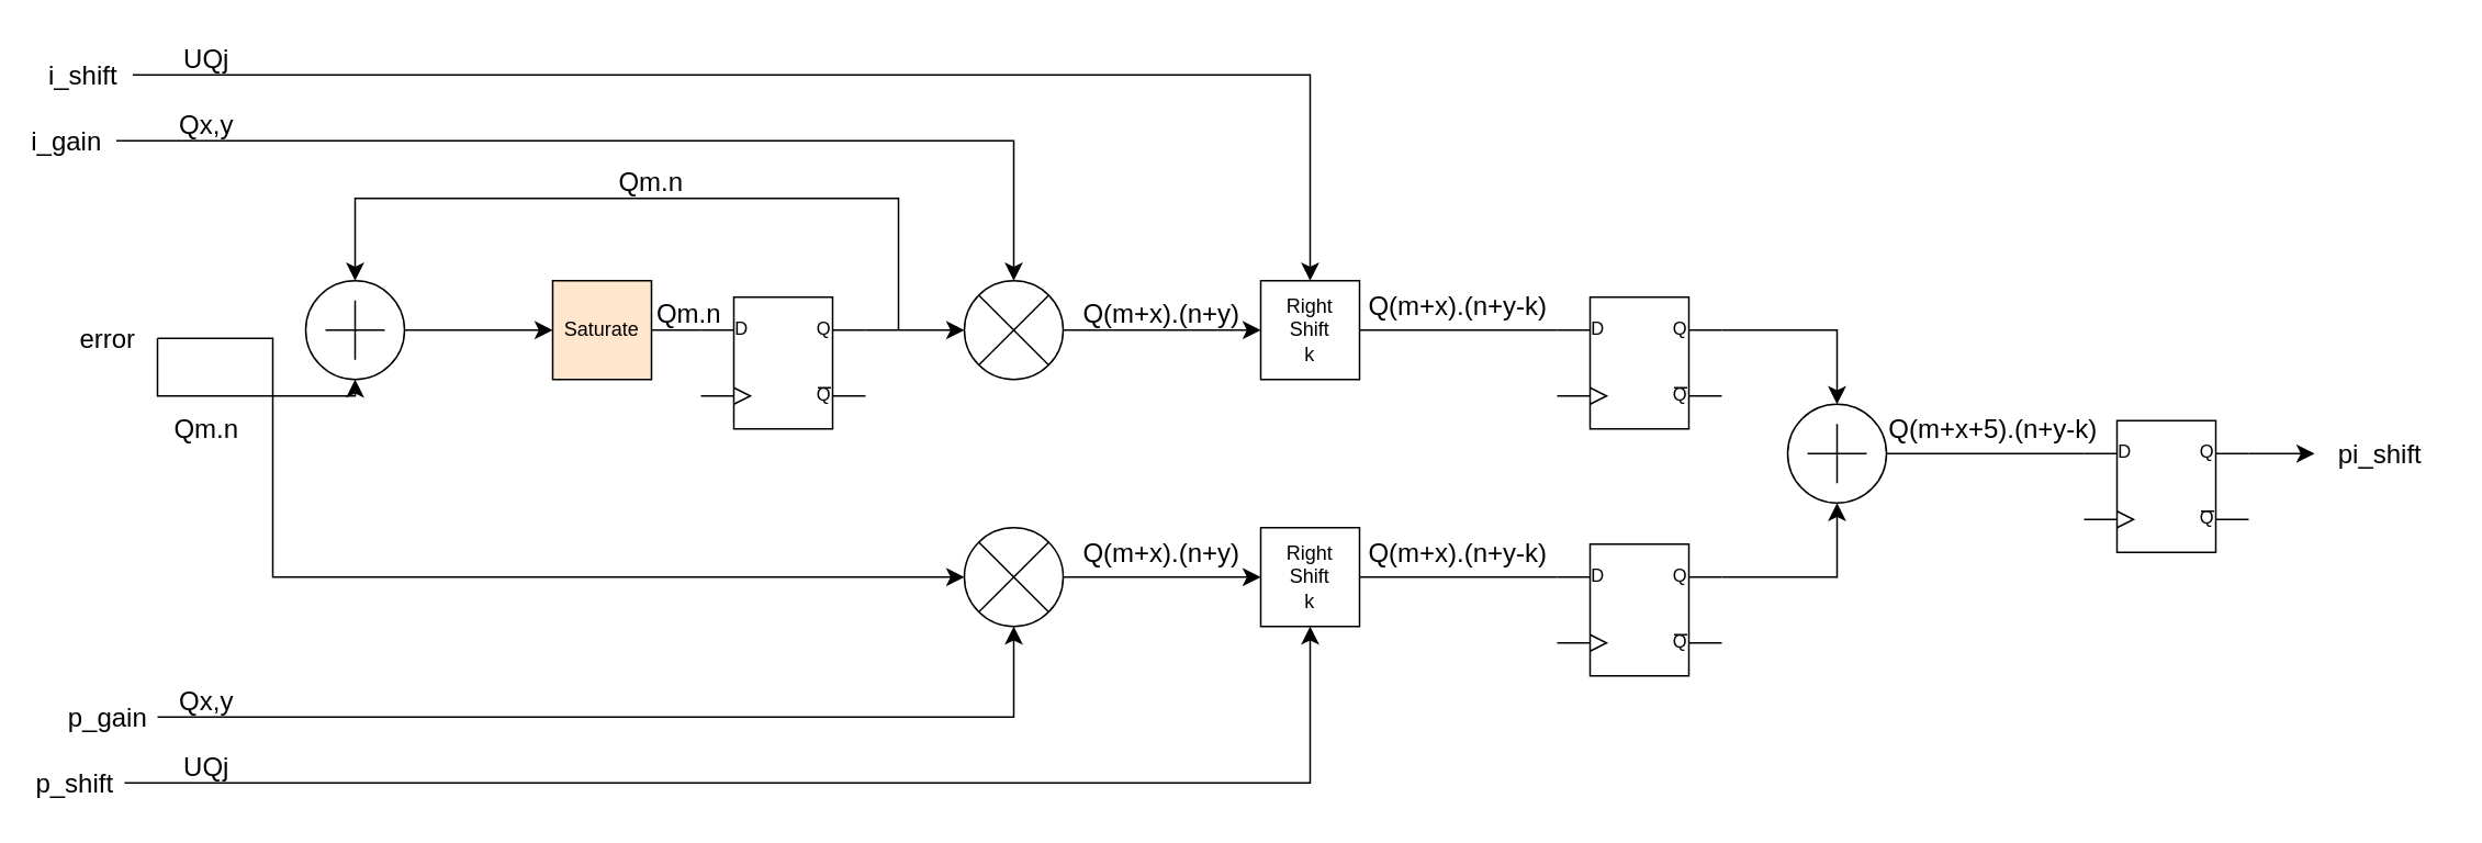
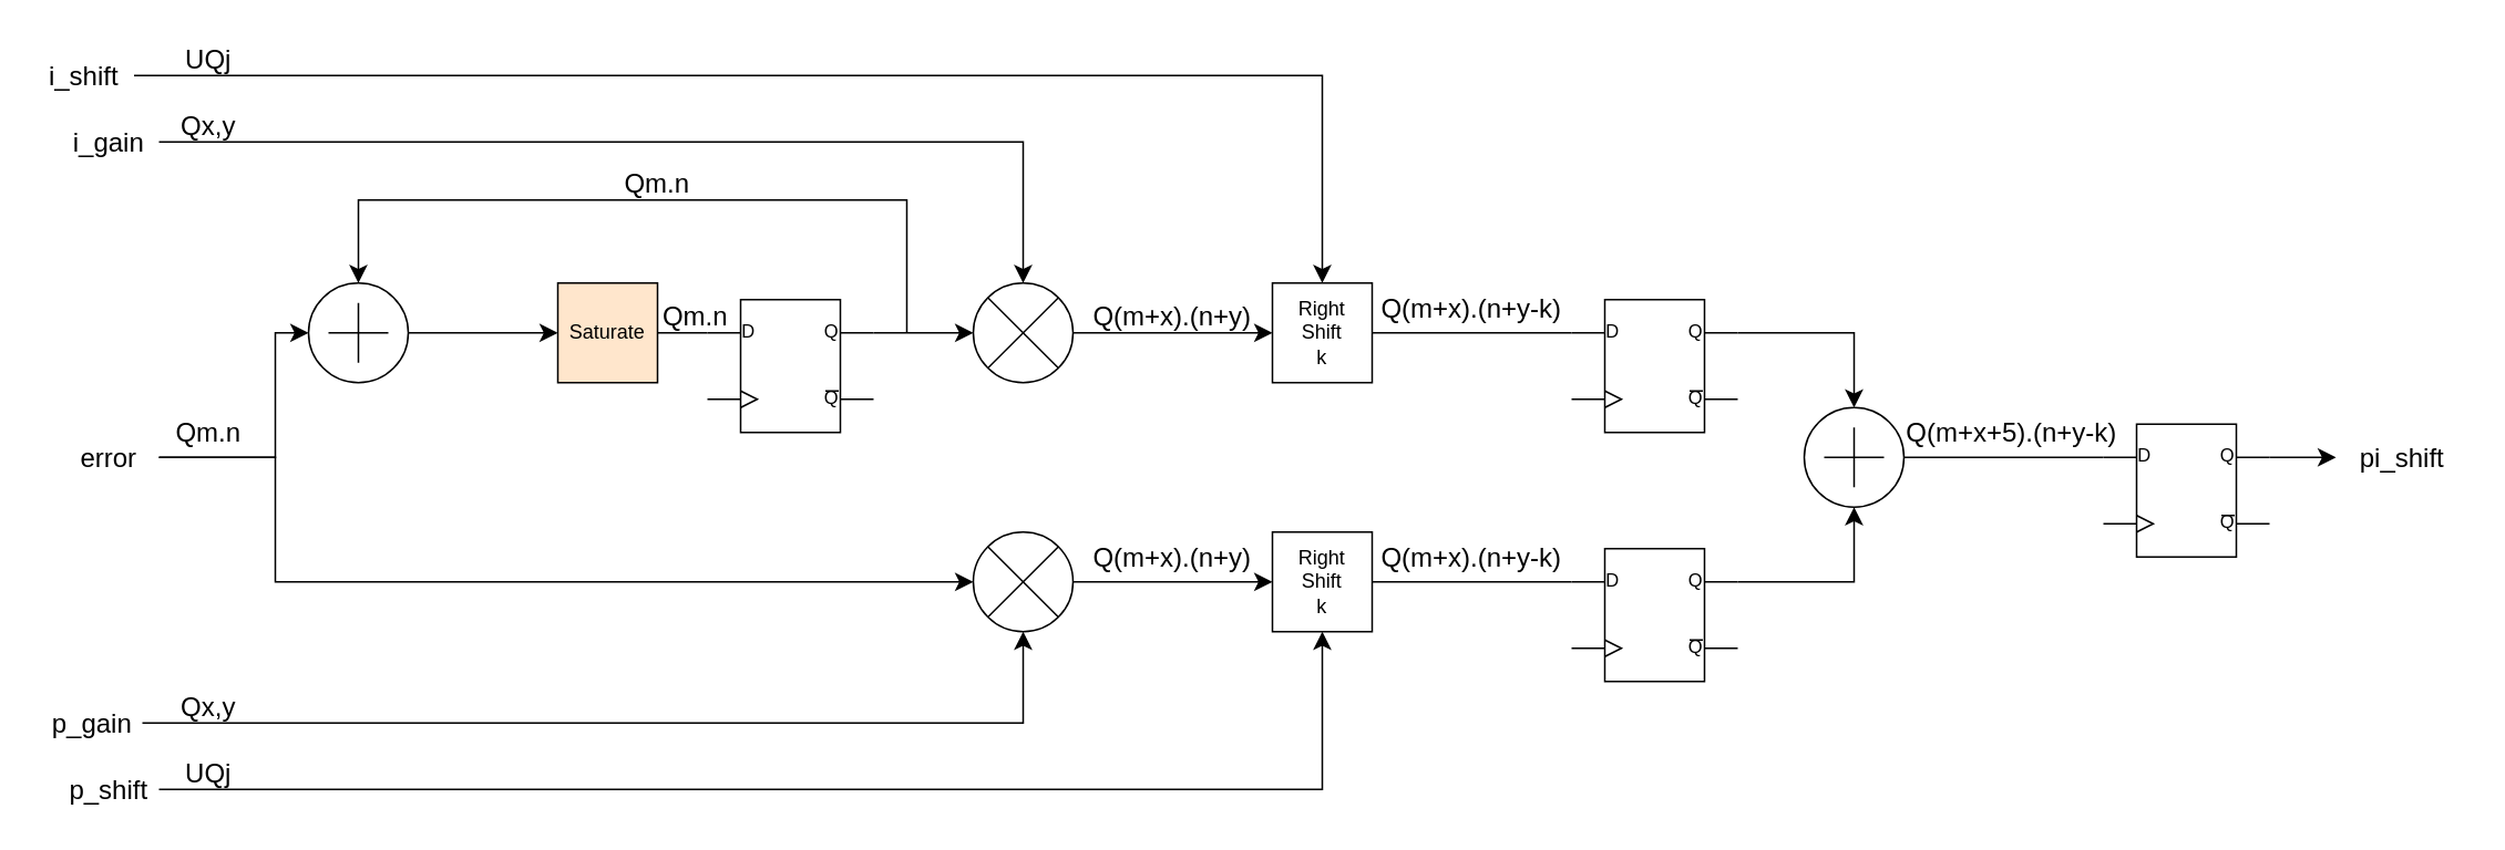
  <mxCell id="0" />
  <mxCell id="1" parent="0" />
  <mxCell id="2" value="" style="edgeStyle=elbowEdgeStyle;elbow=horizontal;endArrow=classic;html=1;curved=0;rounded=0;endSize=8;startSize=8;fontSize=12;exitX=1;exitY=0.5;exitDx=0;exitDy=0;" edge="1" parent="1" source="40"><mxGeometry width="50" height="50" relative="1" as="geometry"><mxPoint x="25" y="280" as="sourcePoint" /><mxPoint x="225" as="targetPoint" y="200" /><Array as="points" /></mxGeometry></mxCell>
  <mxCell id="3" value="" style="edgeStyle=elbowEdgeStyle;elbow=horizontal;endArrow=classic;html=1;curved=0;rounded=0;endSize=8;startSize=8;fontSize=12;entryX=0;entryY=0.5;entryDx=0;entryDy=0;entryPerimeter=0;exitX=1;exitY=0.5;exitDx=0;exitDy=0;" edge="1" parent="1" source="4" target="6"><mxGeometry width="50" height="50" relative="1" as="geometry"><mxPoint x="25" y="280" as="sourcePoint" /><mxPoint x="185" y="350" as="targetPoint" /><Array as="points"><mxPoint x="165" y="310" /></Array></mxGeometry></mxCell>
- <mxCell id="4" value="error" style="text;strokeColor=none;fillColor=none;html=1;align=center;verticalAlign=middle;whiteSpace=wrap;rounded=0;fontSize=16;" vertex="1" parent="1"><mxGeometry x="35" y="190" width="60" height="30" as="geometry" /></mxCell>
+ <mxCell id="4" value="error" style="text;strokeColor=none;fillColor=none;html=1;align=center;verticalAlign=middle;whiteSpace=wrap;rounded=0;fontSize=16;" vertex="1" parent="1"><mxGeometry x="35" y="260" width="60" height="30" as="geometry" /></mxCell>
  <mxCell id="5" value="" style="verticalLabelPosition=bottom;shadow=0;dashed=0;align=center;html=1;verticalAlign=top;shape=mxgraph.electrical.logic_gates.d_type_flip-flop;" vertex="1" parent="1"><mxGeometry x="425" y="180" width="100" height="80" as="geometry" /></mxCell>
  <mxCell id="6" value="" style="verticalLabelPosition=bottom;shadow=0;dashed=0;align=center;html=1;verticalAlign=top;shape=mxgraph.electrical.abstract.multiplier;" vertex="1" parent="1"><mxGeometry x="585" y="320" width="60" height="60" as="geometry" /></mxCell>
  <mxCell id="7" value="" style="endArrow=classic;html=1;rounded=0;fontSize=12;startSize=8;endSize=8;curved=1;exitX=1;exitY=0.25;exitDx=0;exitDy=0;exitPerimeter=0;entryX=0;entryY=0.5;entryDx=0;entryDy=0;entryPerimeter=0;endFill=1;" edge="1" parent="1" source="5"><mxGeometry width="50" height="50" relative="1" as="geometry"><mxPoint x="515" y="150" as="sourcePoint" /><mxPoint x="585" as="targetPoint" y="200" /></mxGeometry></mxCell>
  <mxCell id="8" value="Saturate" style="whiteSpace=wrap;html=1;aspect=fixed;fillColor=#ffe6cc;" vertex="1" parent="1"><mxGeometry x="335" y="170" width="60" height="60" as="geometry" /></mxCell>
  <mxCell id="9" value="" style="endArrow=classic;html=1;rounded=0;fontSize=12;startSize=8;endSize=8;curved=1;exitX=1;exitY=0.5;exitDx=0;exitDy=0;exitPerimeter=0;entryX=0;entryY=0.5;entryDx=0;entryDy=0;" edge="1" parent="1" source="40" target="8"><mxGeometry width="50" height="50" relative="1" as="geometry"><mxPoint x="405" y="320" as="sourcePoint" /><mxPoint x="455" y="270" as="targetPoint" /></mxGeometry></mxCell>
  <mxCell id="10" value="" style="endArrow=none;html=1;rounded=0;fontSize=12;startSize=8;endSize=8;curved=1;entryX=0;entryY=0.25;entryDx=0;entryDy=0;entryPerimeter=0;exitX=1;exitY=0.5;exitDx=0;exitDy=0;" edge="1" parent="1" source="8" target="5"><mxGeometry width="50" height="50" relative="1" as="geometry"><mxPoint x="405" y="320" as="sourcePoint" /><mxPoint x="455" y="270" as="targetPoint" /></mxGeometry></mxCell>
  <mxCell id="11" value="" style="edgeStyle=elbowEdgeStyle;elbow=vertical;endArrow=classic;html=1;rounded=0;endSize=8;startSize=8;fontSize=12;entryX=0.5;entryY=0;entryDx=0;entryDy=0;entryPerimeter=0;" edge="1" parent="1" target="40"><mxGeometry width="50" height="50" relative="1" as="geometry"><mxPoint x="545" as="sourcePoint" y="200" /><mxPoint x="295" y="120" as="targetPoint" /><Array as="points"><mxPoint x="395" y="120" /></Array></mxGeometry></mxCell>
  <mxCell id="12" value="" style="verticalLabelPosition=bottom;shadow=0;dashed=0;align=center;html=1;verticalAlign=top;shape=mxgraph.electrical.abstract.multiplier;" vertex="1" parent="1"><mxGeometry x="585" y="170" width="60" height="60" as="geometry" /></mxCell>
  <mxCell id="13" value="Right&lt;div&gt;Shift&lt;div&gt;k&lt;/div&gt;&lt;/div&gt;" style="whiteSpace=wrap;html=1;aspect=fixed;" vertex="1" parent="1"><mxGeometry x="765" y="170" width="60" height="60" as="geometry" /></mxCell>
  <mxCell id="14" value="" style="endArrow=classic;html=1;rounded=0;fontSize=12;startSize=8;endSize=8;curved=1;entryX=0;entryY=0.5;entryDx=0;entryDy=0;exitX=1;exitY=0.5;exitDx=0;exitDy=0;exitPerimeter=0;" edge="1" parent="1" source="12" target="13"><mxGeometry width="50" height="50" relative="1" as="geometry"><mxPoint x="475" y="320" as="sourcePoint" /><mxPoint x="525" y="270" as="targetPoint" /></mxGeometry></mxCell>
  <mxCell id="15" value="Right&lt;div&gt;Shift&lt;div&gt;k&lt;/div&gt;&lt;/div&gt;" style="whiteSpace=wrap;html=1;aspect=fixed;" vertex="1" parent="1"><mxGeometry x="765" y="320" width="60" height="60" as="geometry" /></mxCell>
  <mxCell id="16" value="" style="endArrow=classic;html=1;rounded=0;fontSize=12;startSize=8;endSize=8;curved=1;entryX=0;entryY=0.5;entryDx=0;entryDy=0;exitX=1;exitY=0.5;exitDx=0;exitDy=0;exitPerimeter=0;" edge="1" parent="1" target="15"><mxGeometry width="50" height="50" relative="1" as="geometry"><mxPoint x="645" y="350" as="sourcePoint" /><mxPoint x="525" y="420" as="targetPoint" /></mxGeometry></mxCell>
  <mxCell id="17" value="" style="verticalLabelPosition=bottom;shadow=0;dashed=0;align=center;html=1;verticalAlign=top;shape=mxgraph.electrical.abstract.summation_point;" vertex="1" parent="1"><mxGeometry x="1085" y="245" width="60" height="60" as="geometry" /></mxCell>
  <mxCell id="18" value="" style="verticalLabelPosition=bottom;shadow=0;dashed=0;align=center;html=1;verticalAlign=top;shape=mxgraph.electrical.logic_gates.d_type_flip-flop;" vertex="1" parent="1"><mxGeometry x="945" y="180" width="100" height="80" as="geometry" /></mxCell>
  <mxCell id="19" value="" style="verticalLabelPosition=bottom;shadow=0;dashed=0;align=center;html=1;verticalAlign=top;shape=mxgraph.electrical.logic_gates.d_type_flip-flop;" vertex="1" parent="1"><mxGeometry x="945" y="330" width="100" height="80" as="geometry" /></mxCell>
  <mxCell id="20" value="" style="verticalLabelPosition=bottom;shadow=0;dashed=0;align=center;html=1;verticalAlign=top;shape=mxgraph.electrical.logic_gates.d_type_flip-flop;" vertex="1" parent="1"><mxGeometry x="1265" y="255" width="100" height="80" as="geometry" /></mxCell>
  <mxCell id="21" value="" style="endArrow=none;html=1;rounded=0;fontSize=12;startSize=8;endSize=8;curved=1;entryX=0;entryY=0.25;entryDx=0;entryDy=0;entryPerimeter=0;exitX=1;exitY=0.5;exitDx=0;exitDy=0;" edge="1" parent="1" source="13" target="18"><mxGeometry width="50" height="50" relative="1" as="geometry"><mxPoint x="815" y="310" as="sourcePoint" /><mxPoint x="865" y="260" as="targetPoint" /></mxGeometry></mxCell>
  <mxCell id="22" value="" style="endArrow=none;html=1;rounded=0;fontSize=12;startSize=8;endSize=8;curved=1;exitX=1;exitY=0.5;exitDx=0;exitDy=0;entryX=0;entryY=0.25;entryDx=0;entryDy=0;entryPerimeter=0;" edge="1" parent="1" source="15" target="19"><mxGeometry width="50" height="50" relative="1" as="geometry"><mxPoint x="815" y="310" as="sourcePoint" /><mxPoint x="845" y="350" as="targetPoint" /></mxGeometry></mxCell>
  <mxCell id="23" value="" style="edgeStyle=segmentEdgeStyle;endArrow=classic;html=1;curved=0;rounded=0;endSize=8;startSize=8;fontSize=12;entryX=0.5;entryY=1;entryDx=0;entryDy=0;entryPerimeter=0;exitX=1;exitY=0.25;exitDx=0;exitDy=0;exitPerimeter=0;" edge="1" parent="1" target="17"><mxGeometry width="50" height="50" relative="1" as="geometry"><mxPoint x="1045" y="350" as="sourcePoint" /><mxPoint x="965" y="260" as="targetPoint" /></mxGeometry></mxCell>
  <mxCell id="24" value="" style="edgeStyle=segmentEdgeStyle;endArrow=classic;html=1;curved=0;rounded=0;endSize=8;startSize=8;fontSize=12;exitX=1;exitY=0.25;exitDx=0;exitDy=0;exitPerimeter=0;entryX=0.5;entryY=0;entryDx=0;entryDy=0;entryPerimeter=0;" edge="1" parent="1" source="18" target="17"><mxGeometry width="50" height="50" relative="1" as="geometry"><mxPoint x="915" y="310" as="sourcePoint" /><mxPoint x="965" y="260" as="targetPoint" /></mxGeometry></mxCell>
  <mxCell id="25" value="" style="endArrow=none;html=1;rounded=0;fontSize=12;startSize=8;endSize=8;curved=1;entryX=0;entryY=0.25;entryDx=0;entryDy=0;entryPerimeter=0;exitX=1;exitY=0.5;exitDx=0;exitDy=0;exitPerimeter=0;" edge="1" parent="1" source="17" target="20"><mxGeometry width="50" height="50" relative="1" as="geometry"><mxPoint x="915" y="310" as="sourcePoint" /><mxPoint x="965" y="260" as="targetPoint" /></mxGeometry></mxCell>
  <mxCell id="26" value="" style="endArrow=classic;html=1;rounded=0;fontSize=12;startSize=8;endSize=8;curved=1;exitX=1;exitY=0.25;exitDx=0;exitDy=0;exitPerimeter=0;entryX=0;entryY=0.5;entryDx=0;entryDy=0;" edge="1" parent="1" source="20" target="27"><mxGeometry width="50" height="50" relative="1" as="geometry"><mxPoint x="1215" y="290" as="sourcePoint" /><mxPoint x="1415" y="275" as="targetPoint" /></mxGeometry></mxCell>
  <mxCell id="27" value="pi_shift" style="text;strokeColor=none;fillColor=none;html=1;align=center;verticalAlign=middle;whiteSpace=wrap;rounded=0;fontSize=16;" vertex="1" parent="1"><mxGeometry x="1405" y="260" width="80" height="30" as="geometry" /></mxCell>
  <mxCell id="28" value="" style="edgeStyle=segmentEdgeStyle;endArrow=classic;html=1;curved=0;rounded=0;endSize=8;startSize=8;fontSize=12;entryX=0.5;entryY=1;entryDx=0;entryDy=0;entryPerimeter=0;exitX=1;exitY=0.5;exitDx=0;exitDy=0;" edge="1" parent="1" source="34" target="6"><mxGeometry width="50" height="50" relative="1" as="geometry"><mxPoint x="95" y="430" as="sourcePoint" /><mxPoint x="385" y="240" as="targetPoint" /></mxGeometry></mxCell>
  <mxCell id="29" value="" style="edgeStyle=segmentEdgeStyle;endArrow=classic;html=1;curved=0;rounded=0;endSize=8;startSize=8;fontSize=12;entryX=0.5;entryY=1;entryDx=0;entryDy=0;exitX=1;exitY=0.5;exitDx=0;exitDy=0;" edge="1" parent="1" source="35" target="15"><mxGeometry width="50" height="50" relative="1" as="geometry"><mxPoint x="95" y="470" as="sourcePoint" /><mxPoint x="615" y="430" as="targetPoint" /></mxGeometry></mxCell>
  <mxCell id="30" value="" style="edgeStyle=segmentEdgeStyle;endArrow=classic;html=1;curved=0;rounded=0;endSize=8;startSize=8;fontSize=12;entryX=0.5;entryY=0;entryDx=0;entryDy=0;entryPerimeter=0;exitX=1;exitY=0.5;exitDx=0;exitDy=0;" edge="1" parent="1" source="32" target="12"><mxGeometry width="50" height="50" relative="1" as="geometry"><mxPoint x="95" y="80" as="sourcePoint" /><mxPoint x="615" y="30" as="targetPoint" /></mxGeometry></mxCell>
  <mxCell id="31" value="" style="edgeStyle=segmentEdgeStyle;endArrow=classic;html=1;curved=0;rounded=0;endSize=8;startSize=8;fontSize=12;entryX=0.5;entryY=0;entryDx=0;entryDy=0;exitX=1;exitY=0.5;exitDx=0;exitDy=0;" edge="1" parent="1" source="33" target="13"><mxGeometry width="50" height="50" relative="1" as="geometry"><mxPoint x="95" y="40" as="sourcePoint" /><mxPoint x="725" y="-60" as="targetPoint" /></mxGeometry></mxCell>
- <mxCell id="32" value="i_gain" style="text;strokeColor=none;fillColor=none;html=1;align=center;verticalAlign=middle;whiteSpace=wrap;rounded=0;fontSize=16;" vertex="1" parent="1"><mxGeometry x="10" y="70" width="60" height="30" as="geometry" /></mxCell>
+ <mxCell id="32" value="i_gain" style="text;strokeColor=none;fillColor=none;html=1;align=center;verticalAlign=middle;whiteSpace=wrap;rounded=0;fontSize=16;" vertex="1" parent="1"><mxGeometry x="35" y="70" width="60" height="30" as="geometry" /></mxCell>
  <mxCell id="33" value="i_shift" style="text;strokeColor=none;fillColor=none;html=1;align=center;verticalAlign=middle;whiteSpace=wrap;rounded=0;fontSize=16;" vertex="1" parent="1"><mxGeometry x="20" y="30" width="60" height="30" as="geometry" /></mxCell>
- <mxCell id="34" value="p_gain" style="text;strokeColor=none;fillColor=none;html=1;align=center;verticalAlign=middle;whiteSpace=wrap;rounded=0;fontSize=16;" vertex="1" parent="1"><mxGeometry x="35" y="420" width="60" height="30" as="geometry" /></mxCell>
- <mxCell id="35" value="p_shift" style="text;strokeColor=none;fillColor=none;html=1;align=center;verticalAlign=middle;whiteSpace=wrap;rounded=0;fontSize=16;" vertex="1" parent="1"><mxGeometry x="15" y="460" width="60" height="30" as="geometry" /></mxCell>
+ <mxCell id="34" value="p_gain" style="text;strokeColor=none;fillColor=none;html=1;align=center;verticalAlign=middle;whiteSpace=wrap;rounded=0;fontSize=16;" vertex="1" parent="1"><mxGeometry x="25" y="420" width="60" height="30" as="geometry" /></mxCell>
+ <mxCell id="35" value="p_shift" style="text;strokeColor=none;fillColor=none;html=1;align=center;verticalAlign=middle;whiteSpace=wrap;rounded=0;fontSize=16;" vertex="1" parent="1"><mxGeometry x="35" y="460" width="60" height="30" as="geometry" /></mxCell>
  <mxCell id="36" value="Qm.n" style="text;strokeColor=none;fillColor=none;html=1;align=center;verticalAlign=middle;whiteSpace=wrap;rounded=0;fontSize=16;" vertex="1" parent="1"><mxGeometry x="95" y="245" width="60" height="30" as="geometry" /></mxCell>
  <mxCell id="37" value="Qm.n" style="text;strokeColor=none;fillColor=none;html=1;align=center;verticalAlign=middle;whiteSpace=wrap;rounded=0;fontSize=16;" vertex="1" parent="1"><mxGeometry x="365" y="95" width="60" height="30" as="geometry" /></mxCell>
  <mxCell id="38" value="Qm.n" style="text;strokeColor=none;fillColor=none;html=1;align=center;verticalAlign=middle;whiteSpace=wrap;rounded=0;fontSize=16;" vertex="1" parent="1"><mxGeometry x="388" y="175" width="60" height="30" as="geometry" /></mxCell>
  <mxCell id="39" value="" style="edgeStyle=elbowEdgeStyle;elbow=horizontal;endArrow=classic;html=1;curved=0;rounded=0;endSize=8;startSize=8;fontSize=12;exitX=1;exitY=0.5;exitDx=0;exitDy=0;" edge="1" parent="1" source="4" target="40"><mxGeometry width="50" height="50" relative="1" as="geometry"><mxPoint x="95" y="275" as="sourcePoint" /><mxPoint x="225" as="targetPoint" y="200" /><Array as="points"><mxPoint x="165" y="240" /></Array></mxGeometry></mxCell>
  <mxCell id="40" value="" style="verticalLabelPosition=bottom;shadow=0;dashed=0;align=center;html=1;verticalAlign=top;shape=mxgraph.electrical.abstract.summation_point;" vertex="1" parent="1"><mxGeometry x="185" y="170" width="60" height="60" as="geometry" /></mxCell>
  <mxCell id="41" value="Qx,y" style="text;strokeColor=none;fillColor=none;html=1;align=center;verticalAlign=middle;whiteSpace=wrap;rounded=0;fontSize=16;" vertex="1" parent="1"><mxGeometry x="95" y="60" width="60" height="30" as="geometry" /></mxCell>
  <mxCell id="42" value="Qx,y" style="text;strokeColor=none;fillColor=none;html=1;align=center;verticalAlign=middle;whiteSpace=wrap;rounded=0;fontSize=16;" vertex="1" parent="1"><mxGeometry x="95" y="410" width="60" height="30" as="geometry" /></mxCell>
  <mxCell id="43" value="Q(m+x).(n+y)" style="text;strokeColor=none;fillColor=none;html=1;align=center;verticalAlign=middle;whiteSpace=wrap;rounded=0;fontSize=16;" vertex="1" parent="1"><mxGeometry x="655" y="175" width="100" height="30" as="geometry" /></mxCell>
  <mxCell id="44" value="UQj" style="text;strokeColor=none;fillColor=none;html=1;align=center;verticalAlign=middle;whiteSpace=wrap;rounded=0;fontSize=16;" vertex="1" parent="1"><mxGeometry x="95" y="20" width="60" height="30" as="geometry" /></mxCell>
  <mxCell id="45" value="UQj" style="text;strokeColor=none;fillColor=none;html=1;align=center;verticalAlign=middle;whiteSpace=wrap;rounded=0;fontSize=16;" vertex="1" parent="1"><mxGeometry x="95" y="450" width="60" height="30" as="geometry" /></mxCell>
  <mxCell id="46" value="Q(m+x).(n+y)" style="text;strokeColor=none;fillColor=none;html=1;align=center;verticalAlign=middle;whiteSpace=wrap;rounded=0;fontSize=16;" vertex="1" parent="1"><mxGeometry x="655" y="320" width="100" height="30" as="geometry" /></mxCell>
  <mxCell id="47" value="Q(m+x).(n+y-k)" style="text;strokeColor=none;fillColor=none;html=1;align=center;verticalAlign=middle;whiteSpace=wrap;rounded=0;fontSize=16;" vertex="1" parent="1"><mxGeometry x="825" y="170" width="120" height="30" as="geometry" /></mxCell>
  <mxCell id="48" value="Q(m+x).(n+y-k)" style="text;strokeColor=none;fillColor=none;html=1;align=center;verticalAlign=middle;whiteSpace=wrap;rounded=0;fontSize=16;" vertex="1" parent="1"><mxGeometry x="825" y="320" width="120" height="30" as="geometry" /></mxCell>
  <mxCell id="49" value="Q(m+x+5).(n+y-k)" style="text;strokeColor=none;fillColor=none;html=1;align=center;verticalAlign=middle;whiteSpace=wrap;rounded=0;fontSize=16;" vertex="1" parent="1"><mxGeometry x="1145" y="245" width="130" height="30" as="geometry" /></mxCell>
